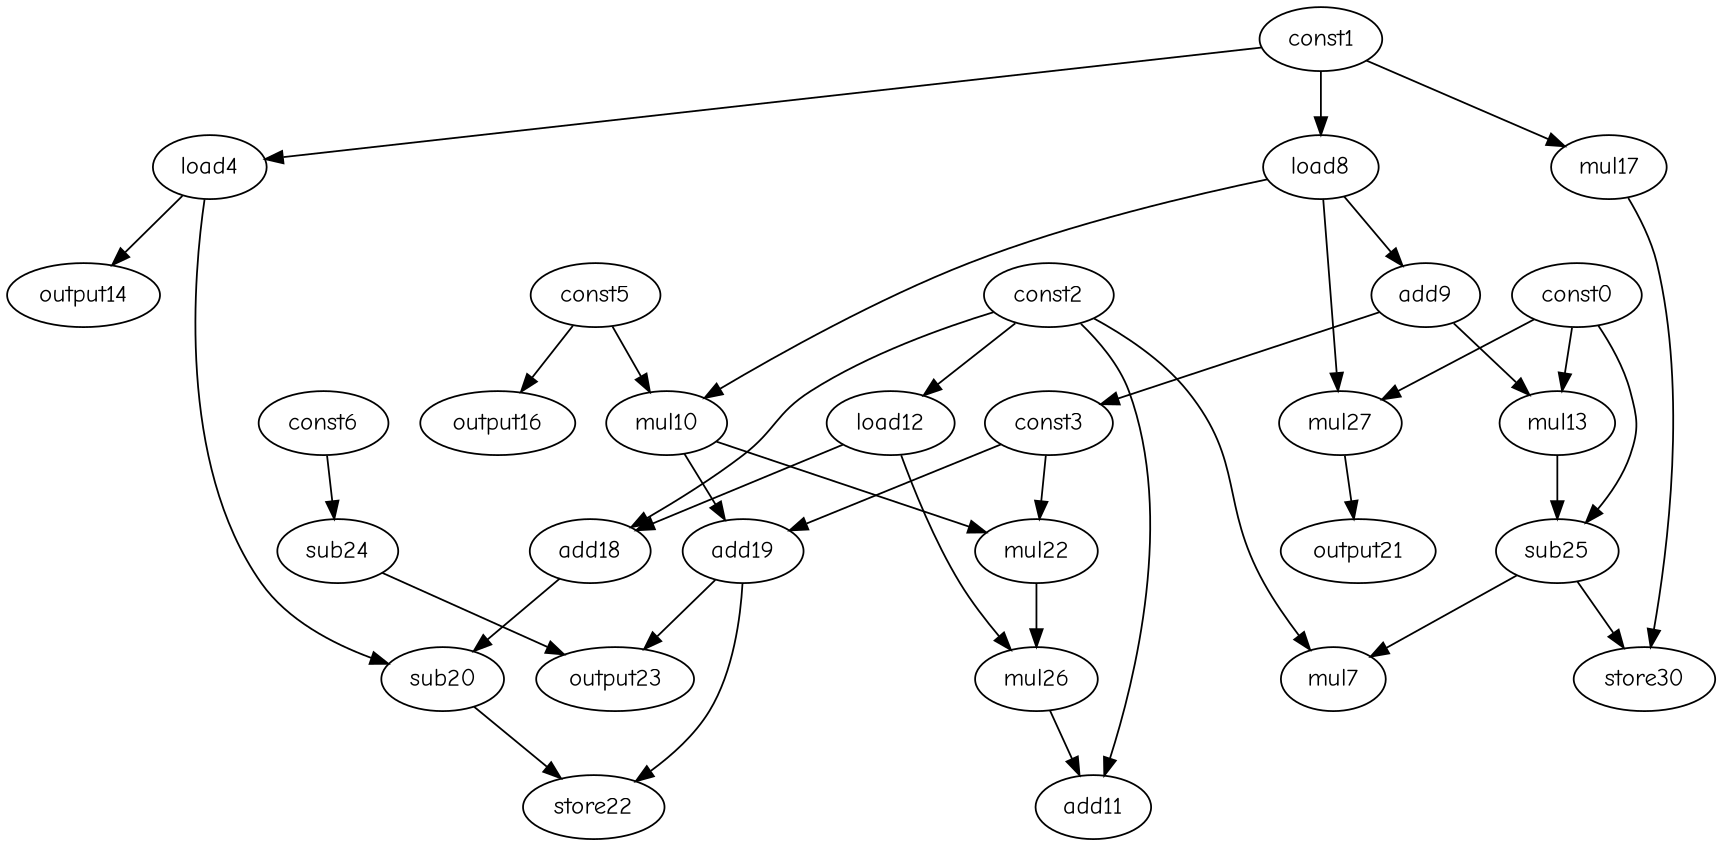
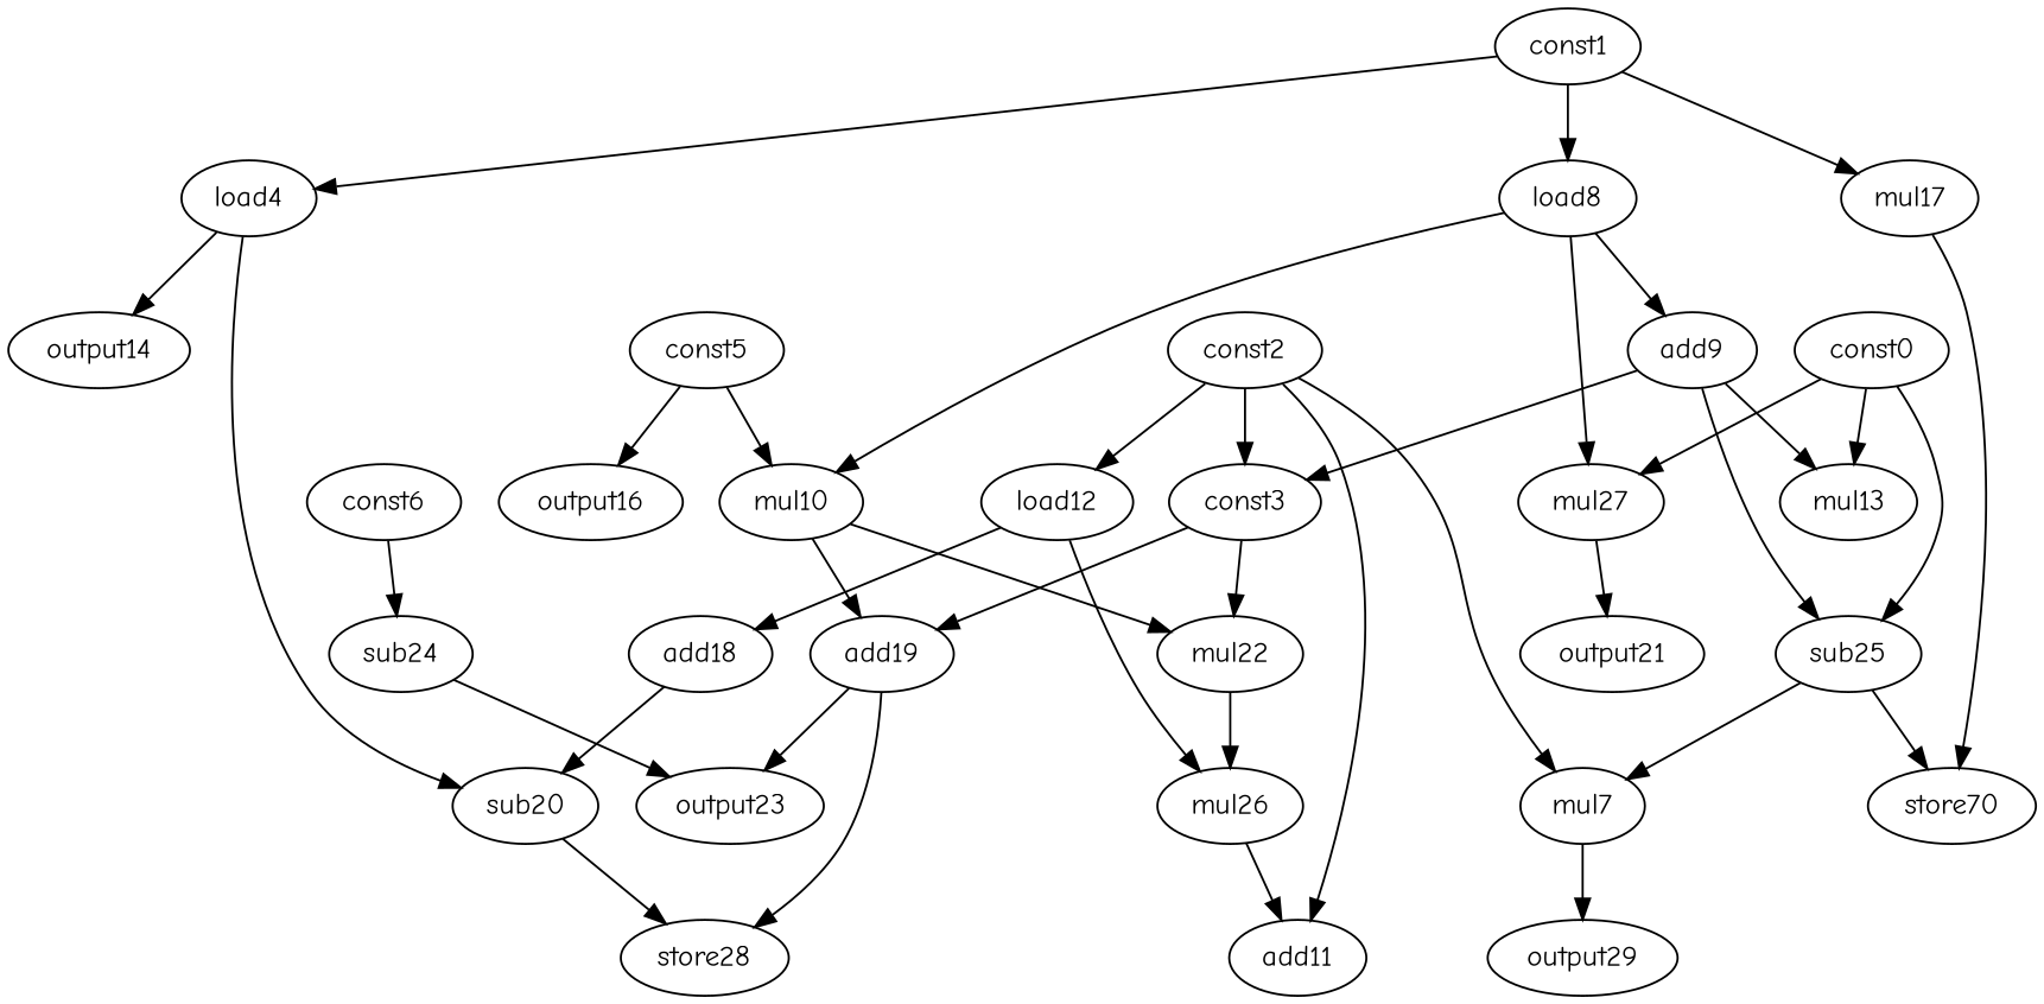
  digraph {
    fontname="Comic Neue"
    node [fontname="Comic Neue" opcode=mul]
    edge [fontname="Comic Neue" operand=0]
    const0 [opcode=const]
    mul13
    sub25 [opcode=sub]
    mul27
    mul7
-   store30 [opcode=store]
+   store30 [opcode=store label=store70]
    output21 [opcode=output]
    const1 [opcode=const]
    load4 [opcode=load]
    load8 [opcode=load]
    mul17
    output14 [opcode=output]
    sub20 [opcode=sub]
    add9 [opcode=add]
    mul10
    const2 [opcode=const]
    add11 [opcode=add]
    load12 [opcode=load]
    add18 [opcode=add]
+   output29 [opcode=output]
    mul26
    const3 [opcode=const]
    add19 [opcode=add]
    mul22
-   store28 [opcode=store label=store22]
+   store28 [opcode=store]
    output23 [opcode=output]
    const5 [opcode=const]
    output16 [opcode=output]
    const6 [opcode=const]
    sub24 [opcode=sub]
    const0 -> mul13
    const0 -> sub25
    const0 -> mul27 [operand=1]
-   mul13 -> sub25 [operand=1]
+   add9 -> sub25 [operand=1]
    sub25 -> mul7
    sub25 -> store30 [operand=1]
    mul27 -> output21
+   mul7 -> output29
    const1 -> load4
    const1 -> load8
    const1 -> mul17
    load4 -> output14
    load4 -> sub20 [operand=1]
    load8 -> mul27
    load8 -> add9
    load8 -> mul10
    mul17 -> store30
    sub20 -> store28 [operand=1]
    add9 -> mul13 [operand=1]
    add9 -> const3 [operand=1]
    mul10 -> add19
    mul10 -> mul22
    const2 -> mul7 [operand=1]
    const2 -> add11
    const2 -> load12
-   const2 -> add18
+   const2 -> const3
    load12 -> add18 [operand=1]
    load12 -> mul26
    add18 -> sub20
    mul26 -> add11 [operand=1]
    const3 -> add19 [operand=1]
    const3 -> mul22 [operand=1]
    add19 -> store28
    add19 -> output23
    mul22 -> mul26 [operand=1]
    const5 -> mul10 [operand=1]
    const5 -> output16
    const6 -> sub24 [operand=1]
    sub24 -> output23
  }
